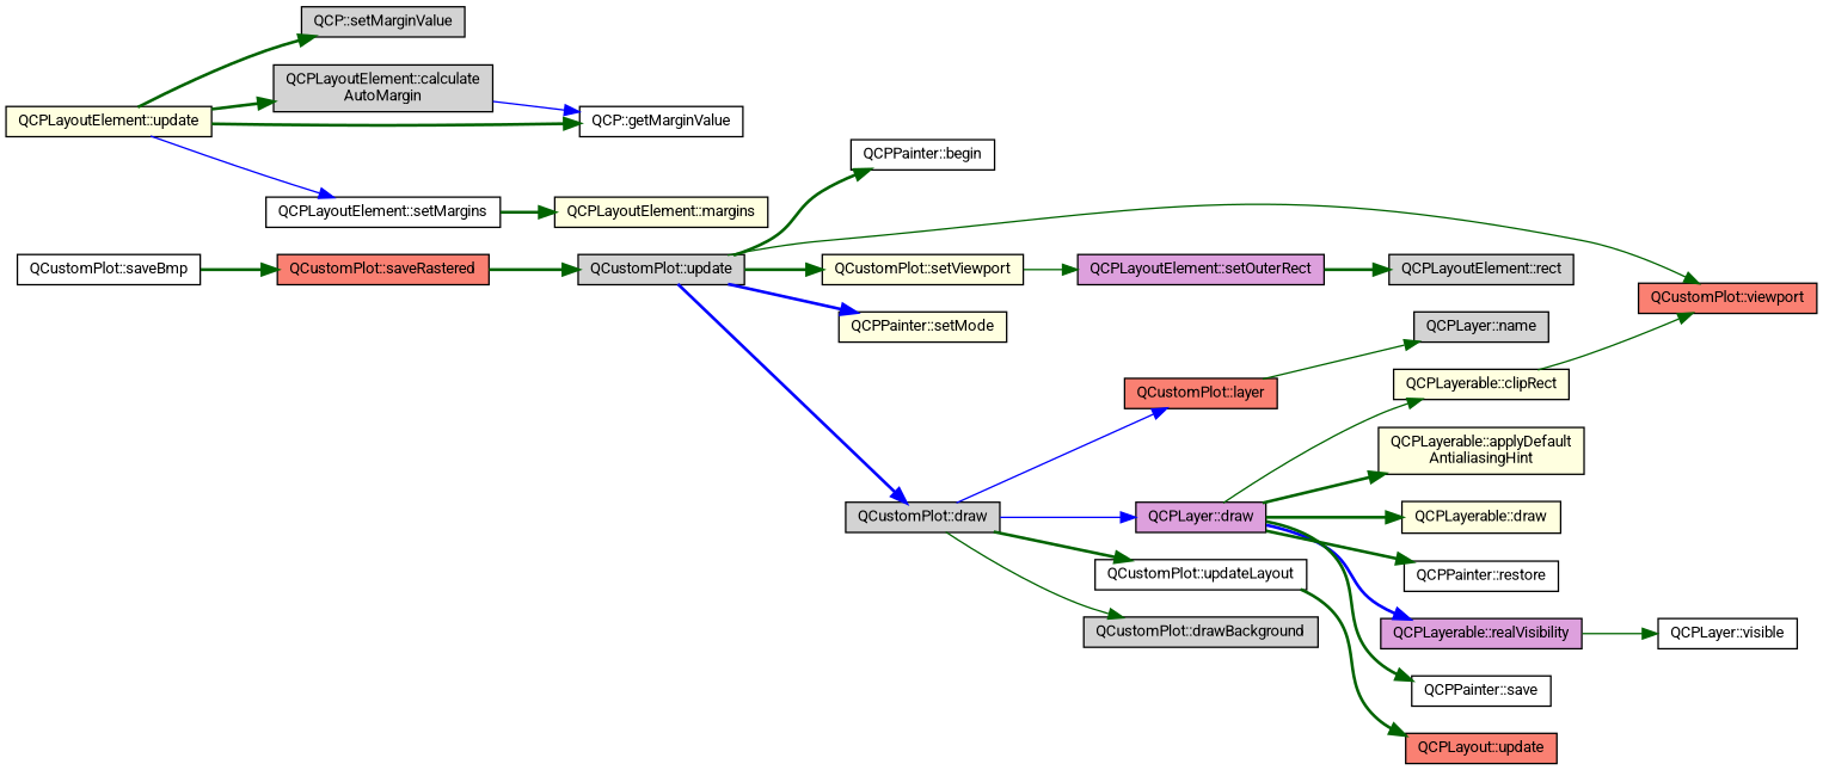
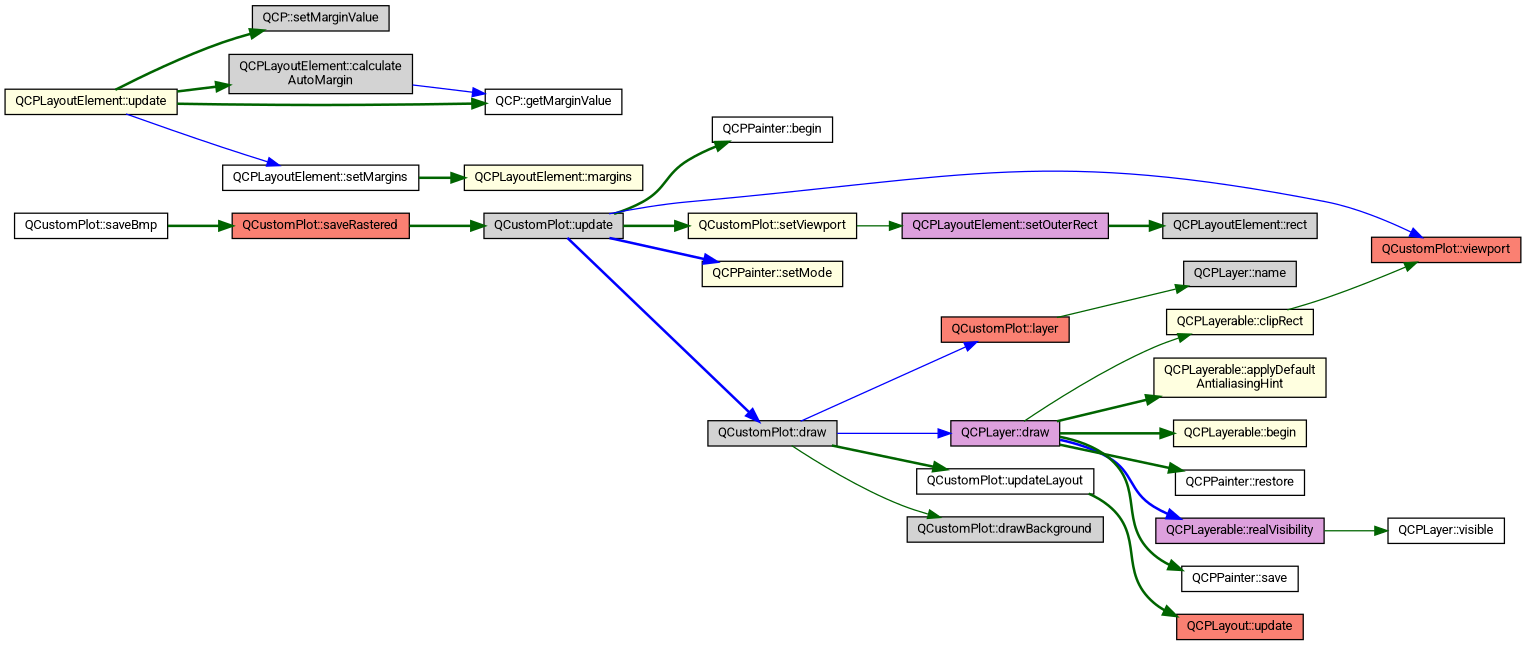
  digraph {
    fontname=Roboto
    rankdir=LR
    node [color=black fillcolor=white fontname=Roboto fontsize=10 shape=record style=filled]
    edge [color=darkgreen fontname=Roboto fontsize=10 labelfontname=Helvetica labelfontsize=10 style=bold]
    n1 [fontcolor=black height=0.2 label="QCustomPlot::saveBmp" width=0.4]
    n2 [fillcolor=salmon height=0.2 label="QCustomPlot::saveRastered" width=0.4]
    n3 [fillcolor=lightgrey height=0.2 label="QCustomPlot::update" width=0.4]
    n4 [height=0.2 label="QCPPainter::begin" width=0.4]
    n5 [fillcolor=salmon height=0.2 label="QCustomPlot::viewport" width=0.4]
    n6 [fillcolor=lightyellow height=0.2 label="QCustomPlot::setViewport" width=0.4]
    n7 [fillcolor=lightyellow height=0.2 label="QCPPainter::setMode" width=0.4]
    n8 [fillcolor=lightgrey height=0.2 label="QCustomPlot::draw" width=0.4]
    n9 [fillcolor=plum height=0.2 label="QCPLayoutElement::setOuterRect" width=0.4]
    n10 [height=0.2 label="QCustomPlot::updateLayout" width=0.4]
    n11 [fillcolor=lightgrey height=0.2 label="QCustomPlot::drawBackground" width=0.4]
    n12 [fillcolor=salmon height=0.2 label="QCustomPlot::layer" width=0.4]
    n13 [fillcolor=plum height=0.2 label="QCPLayer::draw" width=0.4]
    n14 [fillcolor=lightgrey height=0.2 label="QCPLayoutElement::rect" width=0.4]
    n15 [fillcolor=salmon height=0.2 label="QCPLayout::update" width=0.4]
    n16 [fillcolor=lightgrey height=0.2 label="QCPLayer::name" width=0.4]
    n17 [fillcolor=plum height=0.2 label="QCPLayerable::realVisibility" width=0.4]
    n18 [height=0.2 label="QCPPainter::save" width=0.4]
    n19 [fillcolor=lightyellow height=0.2 label="QCPLayerable::clipRect" width=0.4]
    n20 [fillcolor=lightyellow height=0.2 label="QCPLayerable::applyDefault\lAntialiasingHint" width=0.4]
-   n21 [fillcolor=lightyellow height=0.2 label="QCPLayerable::draw" width=0.4]
+   n21 [fillcolor=lightyellow height=0.2 label="QCPLayerable::begin" width=0.4]
    n22 [height=0.2 label="QCPPainter::restore" width=0.4]
    n23 [fillcolor=lightyellow height=0.2 label="QCPLayoutElement::update" width=0.4]
    n24 [fillcolor=lightgrey height=0.2 label="QCP::setMarginValue" width=0.4]
    n25 [fillcolor=lightgrey height=0.2 label="QCPLayoutElement::calculate\lAutoMargin" width=0.4]
    n26 [height=0.2 label="QCP::getMarginValue" width=0.4]
    n27 [height=0.2 label="QCPLayoutElement::setMargins" width=0.4]
    n28 [fillcolor=lightyellow height=0.2 label="QCPLayoutElement::margins" width=0.4]
    n29 [height=0.2 label="QCPLayer::visible" width=0.4]
    n1 -> n2
    n2 -> n3
    n3 -> n4
-   n3 -> n5 [style=solid]
+   n3 -> n5 [color=blue style=solid]
    n3 -> n6
    n3 -> n7 [color=blue]
    n3 -> n8 [color=blue]
    n6 -> n9 [style=solid]
    n8 -> n10
    n8 -> n11 [style=solid]
    n8 -> n12 [color=blue style=solid]
    n8 -> n13 [color=blue style=solid]
    n9 -> n14
    n10 -> n15
    n12 -> n16 [style=solid]
    n13 -> n17 [color=blue]
    n13 -> n18
    n13 -> n19 [style=solid]
    n13 -> n20
    n13 -> n21
    n13 -> n22
    n17 -> n29 [style=solid]
    n19 -> n5 [style=solid]
    n23 -> n24
    n23 -> n25
    n23 -> n26
    n23 -> n27 [color=blue style=solid]
    n25 -> n26 [color=blue style=solid]
    n27 -> n28
  }
